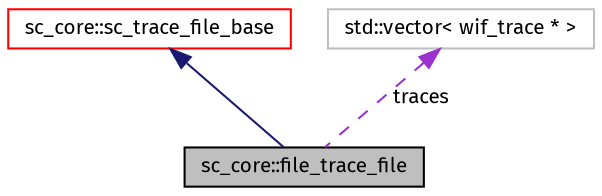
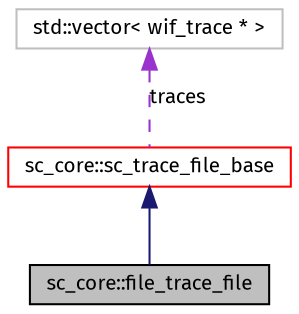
  digraph {
    fontname="Fira Sans"
    node [fillcolor=white fontname="Fira Sans" fontsize=10 shape=record style=filled]
    edge [dir=back fontname="Fira Sans" fontsize=10 labelfontname=FreeSans labelfontsize=10]
    n1 [color=black fillcolor=grey75 fontcolor=black height=0.2 label="sc_core::file_trace_file" width=0.4]
    n2 [color=red height=0.2 label="sc_core::sc_trace_file_base" width=0.4]
    n3 [color=grey75 height=0.2 label="std::vector\< wif_trace * \>" width=0.4]
    n2 -> n1 [color=midnightblue style=solid]
-   n3 -> n1 [color=darkorchid3 label=traces style=dashed]
+   n3 -> n2 [color=darkorchid3 label=traces style=dashed]
  }
